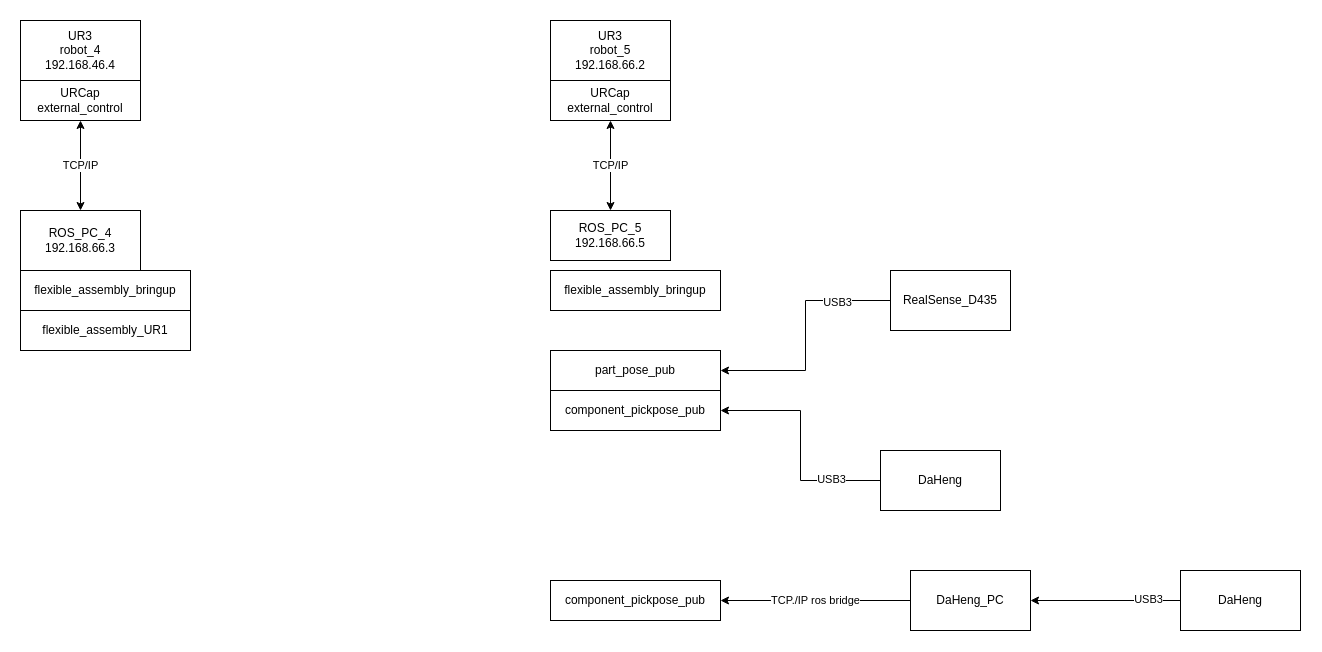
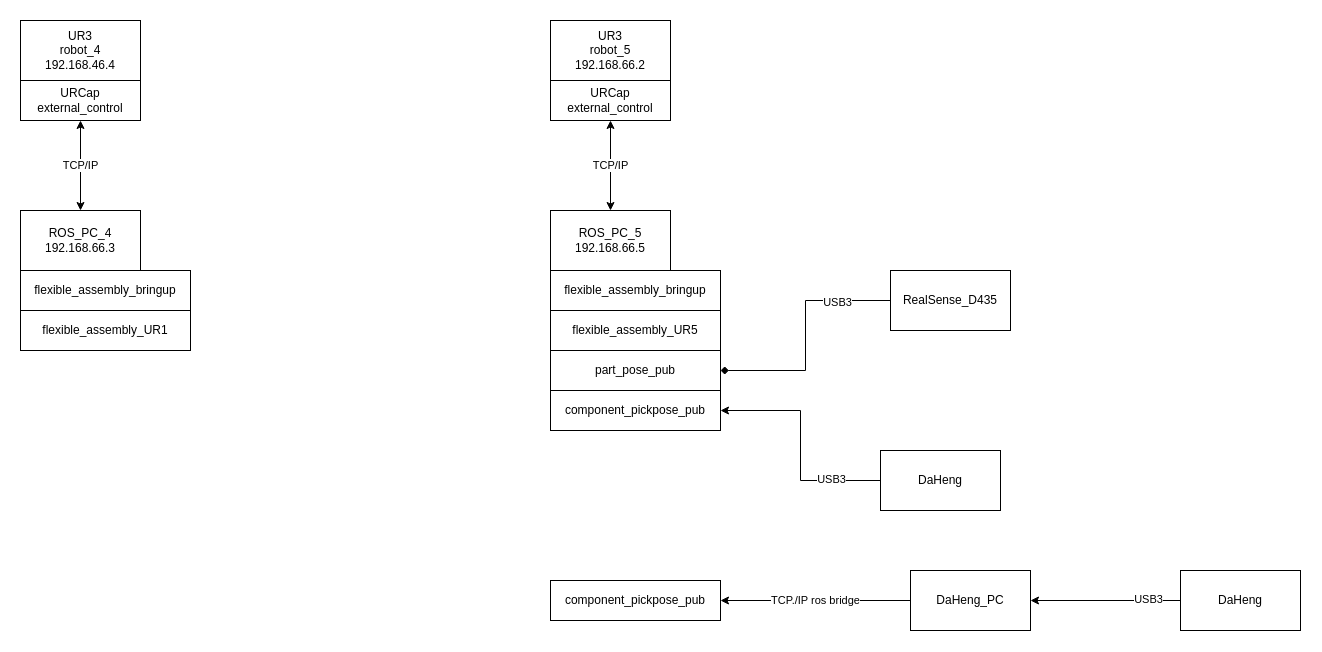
  <mxCell id="0" />
  <mxCell id="1" parent="0" />
  <mxCell id="2" value="UR3&lt;br&gt;robot_4&lt;br&gt;192.168.46.4" style="rounded=0;whiteSpace=wrap;html=1;" vertex="1" parent="1"><mxGeometry x="20" y="20" width="120" height="60" as="geometry" /></mxCell>
  <mxCell id="3" value="UR3&lt;br&gt;robot_5&lt;br&gt;192.168.66.2" style="rounded=0;whiteSpace=wrap;html=1;" vertex="1" parent="1"><mxGeometry x="550" y="20" width="120" height="60" as="geometry" /></mxCell>
  <mxCell id="4" value="&lt;div&gt;ROS_PC_4&lt;br&gt;&lt;/div&gt;192.168.66.3" style="rounded=0;whiteSpace=wrap;html=1;" vertex="1" parent="1"><mxGeometry x="20" y="210" width="120" height="60" as="geometry" /></mxCell>
- <mxCell id="5" value="ROS_PC_5&lt;br&gt;192.168.66.5" style="rounded=0;whiteSpace=wrap;html=1;" vertex="1" parent="1"><mxGeometry x="550" y="210" width="120" height="50" as="geometry" /></mxCell>
- <mxCell id="6" style="edgeStyle=orthogonalEdgeStyle;rounded=0;orthogonalLoop=1;jettySize=auto;html=1;entryX=1;entryY=0.5;entryDx=0;entryDy=0;startArrow=none;startFill=0;" edge="1" parent="1" source="8" target="20"><mxGeometry relative="1" as="geometry" /></mxCell>
+ <mxCell id="5" value="ROS_PC_5&lt;br&gt;192.168.66.5" style="rounded=0;whiteSpace=wrap;html=1;" vertex="1" parent="1"><mxGeometry x="550" y="210" width="120" height="60" as="geometry" /></mxCell>
+ <mxCell id="6" style="edgeStyle=orthogonalEdgeStyle;rounded=0;orthogonalLoop=1;jettySize=auto;html=1;entryX=1;entryY=0.5;entryDx=0;entryDy=0;startArrow=none;startFill=0;endArrow=diamond;" edge="1" parent="1" source="8" target="20"><mxGeometry relative="1" as="geometry" /></mxCell>
  <mxCell id="7" value="USB3" style="edgeLabel;html=1;align=center;verticalAlign=middle;resizable=0;points=[];" vertex="1" connectable="0" parent="6"><mxGeometry x="-0.548" y="1" relative="1" as="geometry"><mxPoint as="offset" /></mxGeometry></mxCell>
  <mxCell id="8" value="RealSense_D435" style="rounded=0;whiteSpace=wrap;html=1;" vertex="1" parent="1"><mxGeometry x="890" y="270" width="120" height="60" as="geometry" /></mxCell>
  <mxCell id="9" style="edgeStyle=orthogonalEdgeStyle;rounded=0;orthogonalLoop=1;jettySize=auto;html=1;entryX=1;entryY=0.5;entryDx=0;entryDy=0;startArrow=none;startFill=0;" edge="1" parent="1" source="11" target="21"><mxGeometry relative="1" as="geometry" /></mxCell>
  <mxCell id="10" value="USB3" style="edgeLabel;html=1;align=center;verticalAlign=middle;resizable=0;points=[];" vertex="1" connectable="0" parent="9"><mxGeometry x="-0.565" y="-2" relative="1" as="geometry"><mxPoint as="offset" /></mxGeometry></mxCell>
  <mxCell id="11" value="DaHeng" style="rounded=0;whiteSpace=wrap;html=1;" vertex="1" parent="1"><mxGeometry x="880" y="450" width="120" height="60" as="geometry" /></mxCell>
  <mxCell id="12" value="flexible_assembly_bringup" style="rounded=0;whiteSpace=wrap;html=1;" vertex="1" parent="1"><mxGeometry x="20" y="270" width="170" height="40" as="geometry" /></mxCell>
  <mxCell id="13" value="flexible_assembly_bringup" style="rounded=0;whiteSpace=wrap;html=1;" vertex="1" parent="1"><mxGeometry x="550" y="270" width="170" height="40" as="geometry" /></mxCell>
  <mxCell id="14" value="flexible_assembly_UR1" style="rounded=0;whiteSpace=wrap;html=1;" vertex="1" parent="1"><mxGeometry x="20" y="310" width="170" height="40" as="geometry" /></mxCell>
+ <mxCell id="15" value="flexible_assembly_UR5" style="rounded=0;whiteSpace=wrap;html=1;" vertex="1" parent="1"><mxGeometry x="550" y="310" width="170" height="40" as="geometry" /></mxCell>
  <mxCell id="16" value="TCP/IP" style="edgeStyle=orthogonalEdgeStyle;rounded=0;orthogonalLoop=1;jettySize=auto;html=1;startArrow=classic;startFill=1;" edge="1" parent="1" source="17" target="4"><mxGeometry relative="1" as="geometry" /></mxCell>
  <mxCell id="17" value="URCap&lt;br&gt;external_control" style="rounded=0;whiteSpace=wrap;html=1;" vertex="1" parent="1"><mxGeometry x="20" y="80" width="120" height="40" as="geometry" /></mxCell>
  <mxCell id="18" value="TCP/IP" style="edgeStyle=orthogonalEdgeStyle;rounded=0;orthogonalLoop=1;jettySize=auto;html=1;startArrow=classic;startFill=1;" edge="1" parent="1" source="19" target="5"><mxGeometry relative="1" as="geometry" /></mxCell>
  <mxCell id="19" value="URCap&lt;br&gt;external_control" style="rounded=0;whiteSpace=wrap;html=1;" vertex="1" parent="1"><mxGeometry x="550" y="80" width="120" height="40" as="geometry" /></mxCell>
  <mxCell id="20" value="part_pose_pub" style="rounded=0;whiteSpace=wrap;html=1;" vertex="1" parent="1"><mxGeometry x="550" y="350" width="170" height="40" as="geometry" /></mxCell>
  <mxCell id="21" value="component_pickpose_pub" style="rounded=0;whiteSpace=wrap;html=1;" vertex="1" parent="1"><mxGeometry x="550" y="390" width="170" height="40" as="geometry" /></mxCell>
  <mxCell id="22" style="edgeStyle=orthogonalEdgeStyle;rounded=0;orthogonalLoop=1;jettySize=auto;html=1;entryX=1;entryY=0.5;entryDx=0;entryDy=0;startArrow=none;startFill=0;" edge="1" parent="1" source="24" target="27"><mxGeometry relative="1" as="geometry"><mxPoint x="1020" y="550" as="targetPoint" /><Array as="points" /></mxGeometry></mxCell>
  <mxCell id="23" value="USB3" style="edgeLabel;html=1;align=center;verticalAlign=middle;resizable=0;points=[];" vertex="1" connectable="0" parent="22"><mxGeometry x="-0.565" y="-2" relative="1" as="geometry"><mxPoint as="offset" /></mxGeometry></mxCell>
  <mxCell id="24" value="DaHeng" style="rounded=0;whiteSpace=wrap;html=1;" vertex="1" parent="1"><mxGeometry x="1180" y="570" width="120" height="60" as="geometry" /></mxCell>
  <mxCell id="25" value="component_pickpose_pub" style="rounded=0;whiteSpace=wrap;html=1;" vertex="1" parent="1"><mxGeometry x="550" y="580" width="170" height="40" as="geometry" /></mxCell>
  <mxCell id="26" value="TCP./IP ros bridge" style="edgeStyle=orthogonalEdgeStyle;rounded=0;orthogonalLoop=1;jettySize=auto;html=1;entryX=1;entryY=0.5;entryDx=0;entryDy=0;startArrow=none;startFill=0;endArrow=classic;endFill=1;" edge="1" parent="1" source="27" target="25"><mxGeometry relative="1" as="geometry" /></mxCell>
  <mxCell id="27" value="DaHeng_PC" style="rounded=0;whiteSpace=wrap;html=1;" vertex="1" parent="1"><mxGeometry x="910" y="570" width="120" height="60" as="geometry" /></mxCell>
